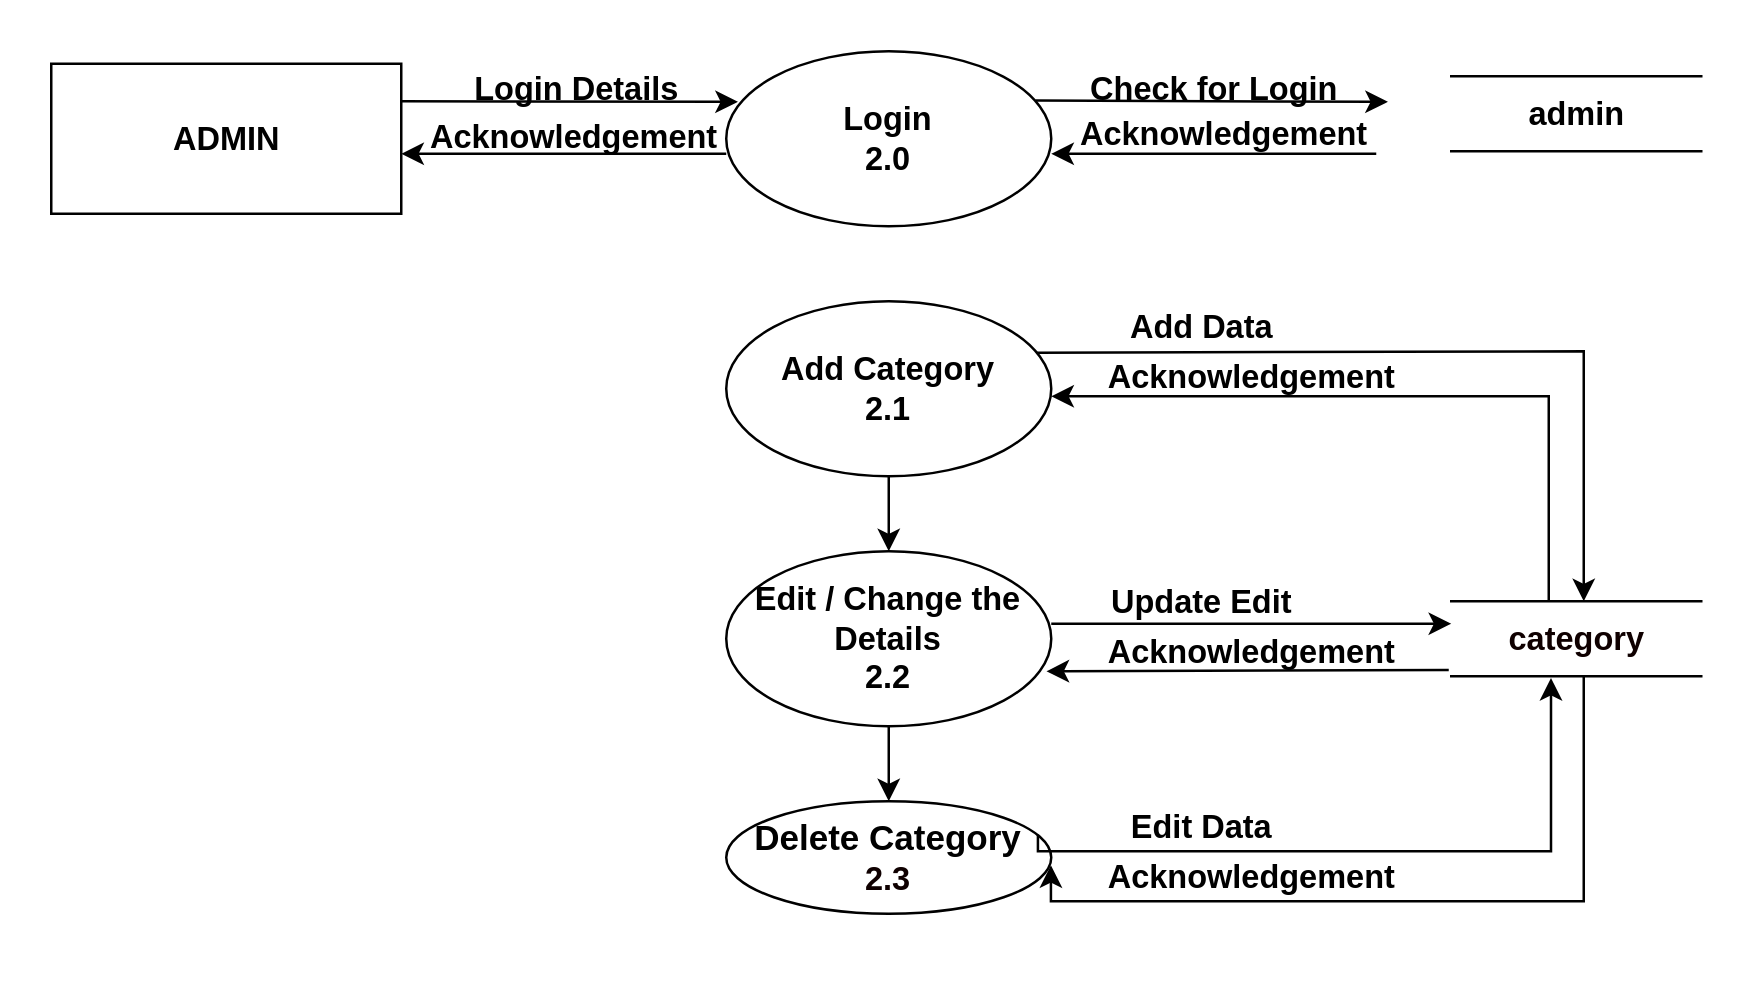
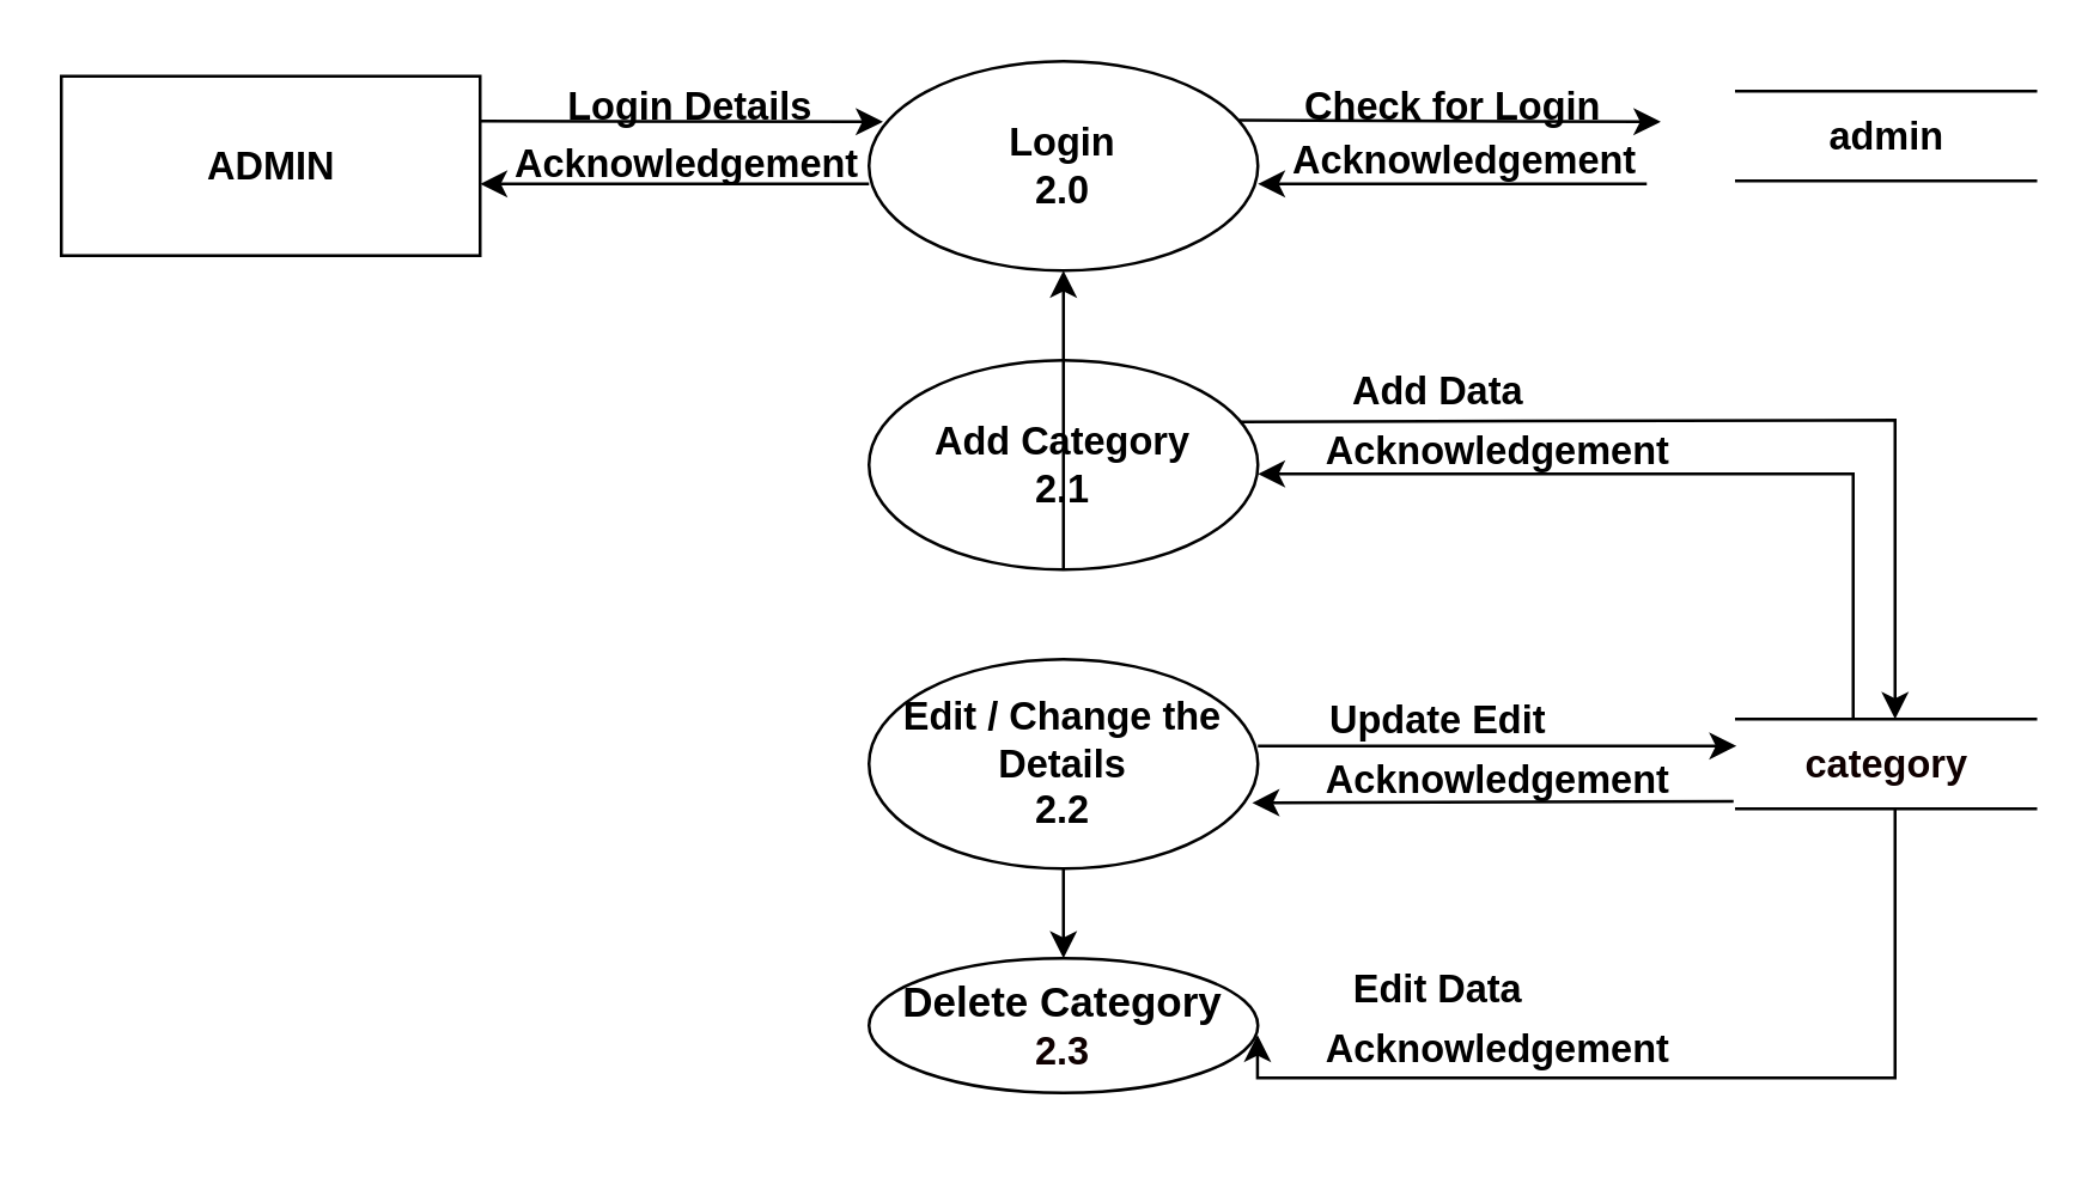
  <mxCell id="0" />
  <mxCell id="1" parent="0" />
  <mxCell id="2" style="edgeStyle=none;html=1;exitX=0;exitY=0.5;exitDx=0;exitDy=0;entryX=1;entryY=0.5;entryDx=0;entryDy=0;strokeColor=#000000;" parent="1" edge="1"><mxGeometry relative="1" as="geometry"><mxPoint x="290" y="61" as="sourcePoint" /><mxPoint x="160" y="61" as="targetPoint" /></mxGeometry></mxCell>
  <mxCell id="3" value="&lt;b style=&quot;font-size: 13px&quot;&gt;&lt;font color=&quot;#000000&quot; style=&quot;font-size: 13px&quot;&gt;Login&lt;br&gt;2.0&lt;/font&gt;&lt;/b&gt;" style="ellipse;whiteSpace=wrap;html=1;strokeColor=#000000;fillColor=none;" parent="1" vertex="1"><mxGeometry x="290" y="20" width="130" height="70" as="geometry" /></mxCell>
  <mxCell id="4" style="edgeStyle=none;html=1;exitX=1;exitY=0.25;exitDx=0;exitDy=0;entryX=0.036;entryY=0.289;entryDx=0;entryDy=0;entryPerimeter=0;strokeColor=#000000;" parent="1" source="5" target="3" edge="1"><mxGeometry relative="1" as="geometry" /></mxCell>
  <mxCell id="5" value="&lt;b&gt;ADMIN&lt;/b&gt;" style="html=1;dashed=0;whitespace=wrap;fontSize=13;fontColor=#000000;strokeColor=#000000;fillColor=none;" parent="1" vertex="1"><mxGeometry x="20" y="25" width="140" height="60" as="geometry" /></mxCell>
  <mxCell id="6" style="edgeStyle=none;html=1;exitX=0;exitY=0.5;exitDx=0;exitDy=0;entryX=1;entryY=0.5;entryDx=0;entryDy=0;strokeColor=#000000;" parent="1" edge="1"><mxGeometry relative="1" as="geometry"><mxPoint x="550" y="61" as="sourcePoint" /><mxPoint x="420" y="61" as="targetPoint" /></mxGeometry></mxCell>
  <mxCell id="7" style="edgeStyle=none;html=1;exitX=0.952;exitY=0.282;exitDx=0;exitDy=0;entryX=0.036;entryY=0.289;entryDx=0;entryDy=0;entryPerimeter=0;strokeColor=#000000;exitPerimeter=0;" parent="1" source="3" edge="1"><mxGeometry relative="1" as="geometry"><mxPoint x="420" y="40" as="sourcePoint" /><mxPoint x="554.68" y="40.23" as="targetPoint" /></mxGeometry></mxCell>
  <mxCell id="8" value="&lt;font style=&quot;font-size: 13px&quot; color=&quot;#000000&quot;&gt;&lt;b&gt;admin&lt;/b&gt;&lt;/font&gt;" style="html=1;dashed=0;whitespace=wrap;shape=partialRectangle;right=0;left=0;fillColor=none;strokeColor=#000000;" parent="1" vertex="1"><mxGeometry x="580" y="30" width="100" height="30" as="geometry" /></mxCell>
- <mxCell id="9" style="edgeStyle=none;html=1;exitX=0.5;exitY=1;exitDx=0;exitDy=0;entryX=0.5;entryY=0;entryDx=0;entryDy=0;fontSize=13;fontColor=#0F0000;strokeColor=#000000;" parent="1" source="11" target="14" edge="1"><mxGeometry relative="1" as="geometry" /></mxCell>
+ <mxCell id="9" style="edgeStyle=none;html=1;exitX=0.5;exitY=1;exitDx=0;exitDy=0;fontSize=13;fontColor=#0F0000;strokeColor=#000000;" parent="1" source="11" target="3" edge="1"><mxGeometry relative="1" as="geometry" /></mxCell>
  <mxCell id="10" style="edgeStyle=elbowEdgeStyle;elbow=vertical;html=1;exitX=0.956;exitY=0.294;exitDx=0;exitDy=0;entryX=0.5;entryY=0;entryDx=0;entryDy=0;fontSize=13;fontColor=#0F0000;strokeColor=#000000;exitPerimeter=0;rounded=0;" parent="1" source="11" edge="1"><mxGeometry relative="1" as="geometry"><mxPoint x="417.28" y="140.58" as="sourcePoint" /><mxPoint x="633" y="240" as="targetPoint" /><Array as="points"><mxPoint x="513" y="140" /><mxPoint x="533" y="155" /></Array></mxGeometry></mxCell>
  <mxCell id="11" value="&lt;font color=&quot;#000000&quot;&gt;&lt;span style=&quot;font-size: 13px&quot;&gt;&lt;b&gt;Add Category&lt;br&gt;&lt;/b&gt;&lt;/span&gt;&lt;/font&gt;&lt;font style=&quot;font-size: 13px&quot; color=&quot;#000000&quot;&gt;&lt;b&gt;2.1&lt;/b&gt;&lt;/font&gt;" style="ellipse;whiteSpace=wrap;html=1;strokeColor=#000000;fillColor=none;" parent="1" vertex="1"><mxGeometry x="290" y="120" width="130" height="70" as="geometry" /></mxCell>
  <mxCell id="12" style="edgeStyle=none;html=1;exitX=0.5;exitY=1;exitDx=0;exitDy=0;entryX=0.5;entryY=0;entryDx=0;entryDy=0;fontSize=13;fontColor=#0F0000;strokeColor=#000000;" parent="1" source="14" target="16" edge="1"><mxGeometry relative="1" as="geometry" /></mxCell>
  <mxCell id="13" style="edgeStyle=elbowEdgeStyle;rounded=0;elbow=vertical;html=1;exitX=1;exitY=0.5;exitDx=0;exitDy=0;entryX=0;entryY=0.5;entryDx=0;entryDy=0;fontSize=13;fontColor=#0F0000;strokeColor=#000000;" parent="1" edge="1"><mxGeometry relative="1" as="geometry"><mxPoint x="420" y="249" as="sourcePoint" /><mxPoint x="580" y="249" as="targetPoint" /></mxGeometry></mxCell>
  <mxCell id="14" value="&lt;font color=&quot;#000000&quot;&gt;&lt;span style=&quot;font-size: 13px&quot;&gt;&lt;b&gt;Edit / Change the Details&lt;br&gt;&lt;/b&gt;&lt;/span&gt;&lt;/font&gt;&lt;font style=&quot;font-size: 13px&quot; color=&quot;#000000&quot;&gt;&lt;b&gt;2.2&lt;/b&gt;&lt;/font&gt;" style="ellipse;whiteSpace=wrap;html=1;strokeColor=#000000;fillColor=none;" parent="1" vertex="1"><mxGeometry x="290" y="220" width="130" height="70" as="geometry" /></mxCell>
- <mxCell id="15" style="edgeStyle=elbowEdgeStyle;rounded=0;elbow=vertical;html=1;exitX=0.959;exitY=0.295;exitDx=0;exitDy=0;entryX=0.399;entryY=1.022;entryDx=0;entryDy=0;entryPerimeter=0;fontSize=13;fontColor=#0F0000;strokeColor=#000000;exitPerimeter=0;" parent="1" source="16" target="20" edge="1"><mxGeometry relative="1" as="geometry"><Array as="points"><mxPoint x="510" y="340" /><mxPoint x="520" y="355" /></Array></mxGeometry></mxCell>
  <mxCell id="16" value="&lt;font color=&quot;#000000&quot; style=&quot;font-size: 14px&quot;&gt;&lt;span&gt;&lt;b&gt;Delete Category&lt;br&gt;&lt;/b&gt;&lt;/span&gt;&lt;/font&gt;&lt;font color=&quot;#0f0000&quot; style=&quot;font-size: 13px&quot;&gt;&lt;b&gt;2.3&lt;/b&gt;&lt;/font&gt;" style="ellipse;whiteSpace=wrap;html=1;strokeColor=#000000;fillColor=none;" parent="1" vertex="1"><mxGeometry x="290" y="320" width="130" height="45" as="geometry" /></mxCell>
  <mxCell id="17" style="edgeStyle=elbowEdgeStyle;rounded=0;elbow=vertical;html=1;exitX=0.39;exitY=-0.007;exitDx=0;exitDy=0;entryX=1;entryY=0.5;entryDx=0;entryDy=0;fontSize=13;fontColor=#0F0000;strokeColor=#000000;exitPerimeter=0;" parent="1" edge="1" source="20"><mxGeometry relative="1" as="geometry"><mxPoint x="619.8" y="237.73" as="sourcePoint" /><mxPoint x="420" y="158" as="targetPoint" /><Array as="points"><mxPoint x="610" y="158" /></Array></mxGeometry></mxCell>
  <mxCell id="18" style="edgeStyle=elbowEdgeStyle;rounded=0;elbow=vertical;html=1;exitX=0;exitY=0.75;exitDx=0;exitDy=0;entryX=0.993;entryY=0.617;entryDx=0;entryDy=0;entryPerimeter=0;fontSize=13;fontColor=#0F0000;strokeColor=#000000;" parent="1" edge="1"><mxGeometry relative="1" as="geometry"><mxPoint x="579" y="267.5" as="sourcePoint" /><mxPoint x="418.09" y="268.19" as="targetPoint" /></mxGeometry></mxCell>
  <mxCell id="19" style="edgeStyle=elbowEdgeStyle;rounded=0;elbow=vertical;html=1;exitX=0.5;exitY=1;exitDx=0;exitDy=0;fontSize=13;fontColor=#0F0000;strokeColor=#000000;entryX=0.999;entryY=0.569;entryDx=0;entryDy=0;entryPerimeter=0;" parent="1" target="16" edge="1"><mxGeometry relative="1" as="geometry"><mxPoint x="633" y="270" as="sourcePoint" /><mxPoint x="422.333" y="360" as="targetPoint" /><Array as="points"><mxPoint x="503" y="360" /><mxPoint x="513" y="380" /></Array></mxGeometry></mxCell>
  <mxCell id="20" value="&lt;b&gt;category&lt;/b&gt;" style="html=1;dashed=0;whitespace=wrap;shape=partialRectangle;right=0;left=0;labelBackgroundColor=none;fontSize=13;fontColor=#0F0000;strokeColor=#000000;fillColor=none;" parent="1" vertex="1"><mxGeometry x="580" y="240" width="100" height="30" as="geometry" /></mxCell>
  <mxCell id="21" value="&lt;span style=&quot;color: rgb(0 , 0 , 0) ; font-family: &amp;#34;helvetica&amp;#34; ; font-size: 13px ; font-style: normal ; font-weight: 700 ; letter-spacing: normal ; text-align: right ; text-indent: 0px ; text-transform: none ; word-spacing: 0px ; display: inline ; float: none&quot;&gt;Acknowledgement&lt;/span&gt;" style="text;whiteSpace=wrap;html=1;fontSize=13;fontColor=#000000;" vertex="1" parent="1"><mxGeometry x="170" y="40" width="140" height="30" as="geometry" /></mxCell>
  <mxCell id="22" value="&lt;b&gt;&lt;font color=&quot;#000000&quot; style=&quot;font-size: 13px&quot;&gt;Login Details&lt;/font&gt;&lt;/b&gt;" style="text;html=1;align=center;verticalAlign=middle;resizable=0;points=[];autosize=1;strokeColor=none;fillColor=none;" vertex="1" parent="1"><mxGeometry x="180" y="25" width="100" height="20" as="geometry" /></mxCell>
  <mxCell id="23" value="&lt;b&gt;Check for Login&lt;/b&gt;" style="text;html=1;align=center;verticalAlign=middle;resizable=0;points=[];autosize=1;strokeColor=none;fillColor=none;fontSize=13;fontColor=#000000;" vertex="1" parent="1"><mxGeometry x="430" y="25" width="110" height="20" as="geometry" /></mxCell>
  <mxCell id="24" value="&lt;span style=&quot;color: rgb(0 , 0 , 0) ; font-family: &amp;#34;helvetica&amp;#34; ; font-size: 13px ; font-style: normal ; font-weight: 700 ; letter-spacing: normal ; text-align: right ; text-indent: 0px ; text-transform: none ; word-spacing: 0px ; display: inline ; float: none&quot;&gt;Acknowledgement&lt;/span&gt;" style="text;whiteSpace=wrap;html=1;fontSize=13;fontColor=#000000;" vertex="1" parent="1"><mxGeometry x="430" y="39" width="140" height="30" as="geometry" /></mxCell>
  <mxCell id="25" value="&lt;b&gt;Add Data&lt;/b&gt;" style="text;html=1;align=center;verticalAlign=middle;resizable=0;points=[];autosize=1;strokeColor=none;fillColor=none;fontSize=13;fontColor=#000000;" vertex="1" parent="1"><mxGeometry x="445" y="120" width="70" height="20" as="geometry" /></mxCell>
  <mxCell id="26" value="&lt;b&gt;Acknowledgement&lt;/b&gt;" style="text;html=1;align=center;verticalAlign=middle;resizable=0;points=[];autosize=1;strokeColor=none;fillColor=none;fontSize=13;fontColor=#000000;" vertex="1" parent="1"><mxGeometry x="435" y="140" width="130" height="20" as="geometry" /></mxCell>
  <mxCell id="27" value="&lt;b&gt;Update Edit&lt;/b&gt;" style="text;html=1;align=center;verticalAlign=middle;resizable=0;points=[];autosize=1;strokeColor=none;fillColor=none;fontSize=13;fontColor=#000000;" vertex="1" parent="1"><mxGeometry x="435" y="230" width="90" height="20" as="geometry" /></mxCell>
  <mxCell id="28" value="&lt;b&gt;Acknowledgement&lt;/b&gt;" style="text;html=1;align=center;verticalAlign=middle;resizable=0;points=[];autosize=1;strokeColor=none;fillColor=none;fontSize=13;fontColor=#000000;" vertex="1" parent="1"><mxGeometry x="435" y="250" width="130" height="20" as="geometry" /></mxCell>
  <mxCell id="29" value="&lt;b&gt;Edit Data&lt;/b&gt;" style="text;html=1;align=center;verticalAlign=middle;resizable=0;points=[];autosize=1;strokeColor=none;fillColor=none;fontSize=13;fontColor=#000000;" vertex="1" parent="1"><mxGeometry x="430" y="320" width="100" height="20" as="geometry" /></mxCell>
  <mxCell id="30" value="&lt;b&gt;Acknowledgement&lt;/b&gt;" style="text;html=1;align=center;verticalAlign=middle;resizable=0;points=[];autosize=1;strokeColor=none;fillColor=none;fontSize=13;fontColor=#000000;" vertex="1" parent="1"><mxGeometry x="435" y="340" width="130" height="20" as="geometry" /></mxCell>
